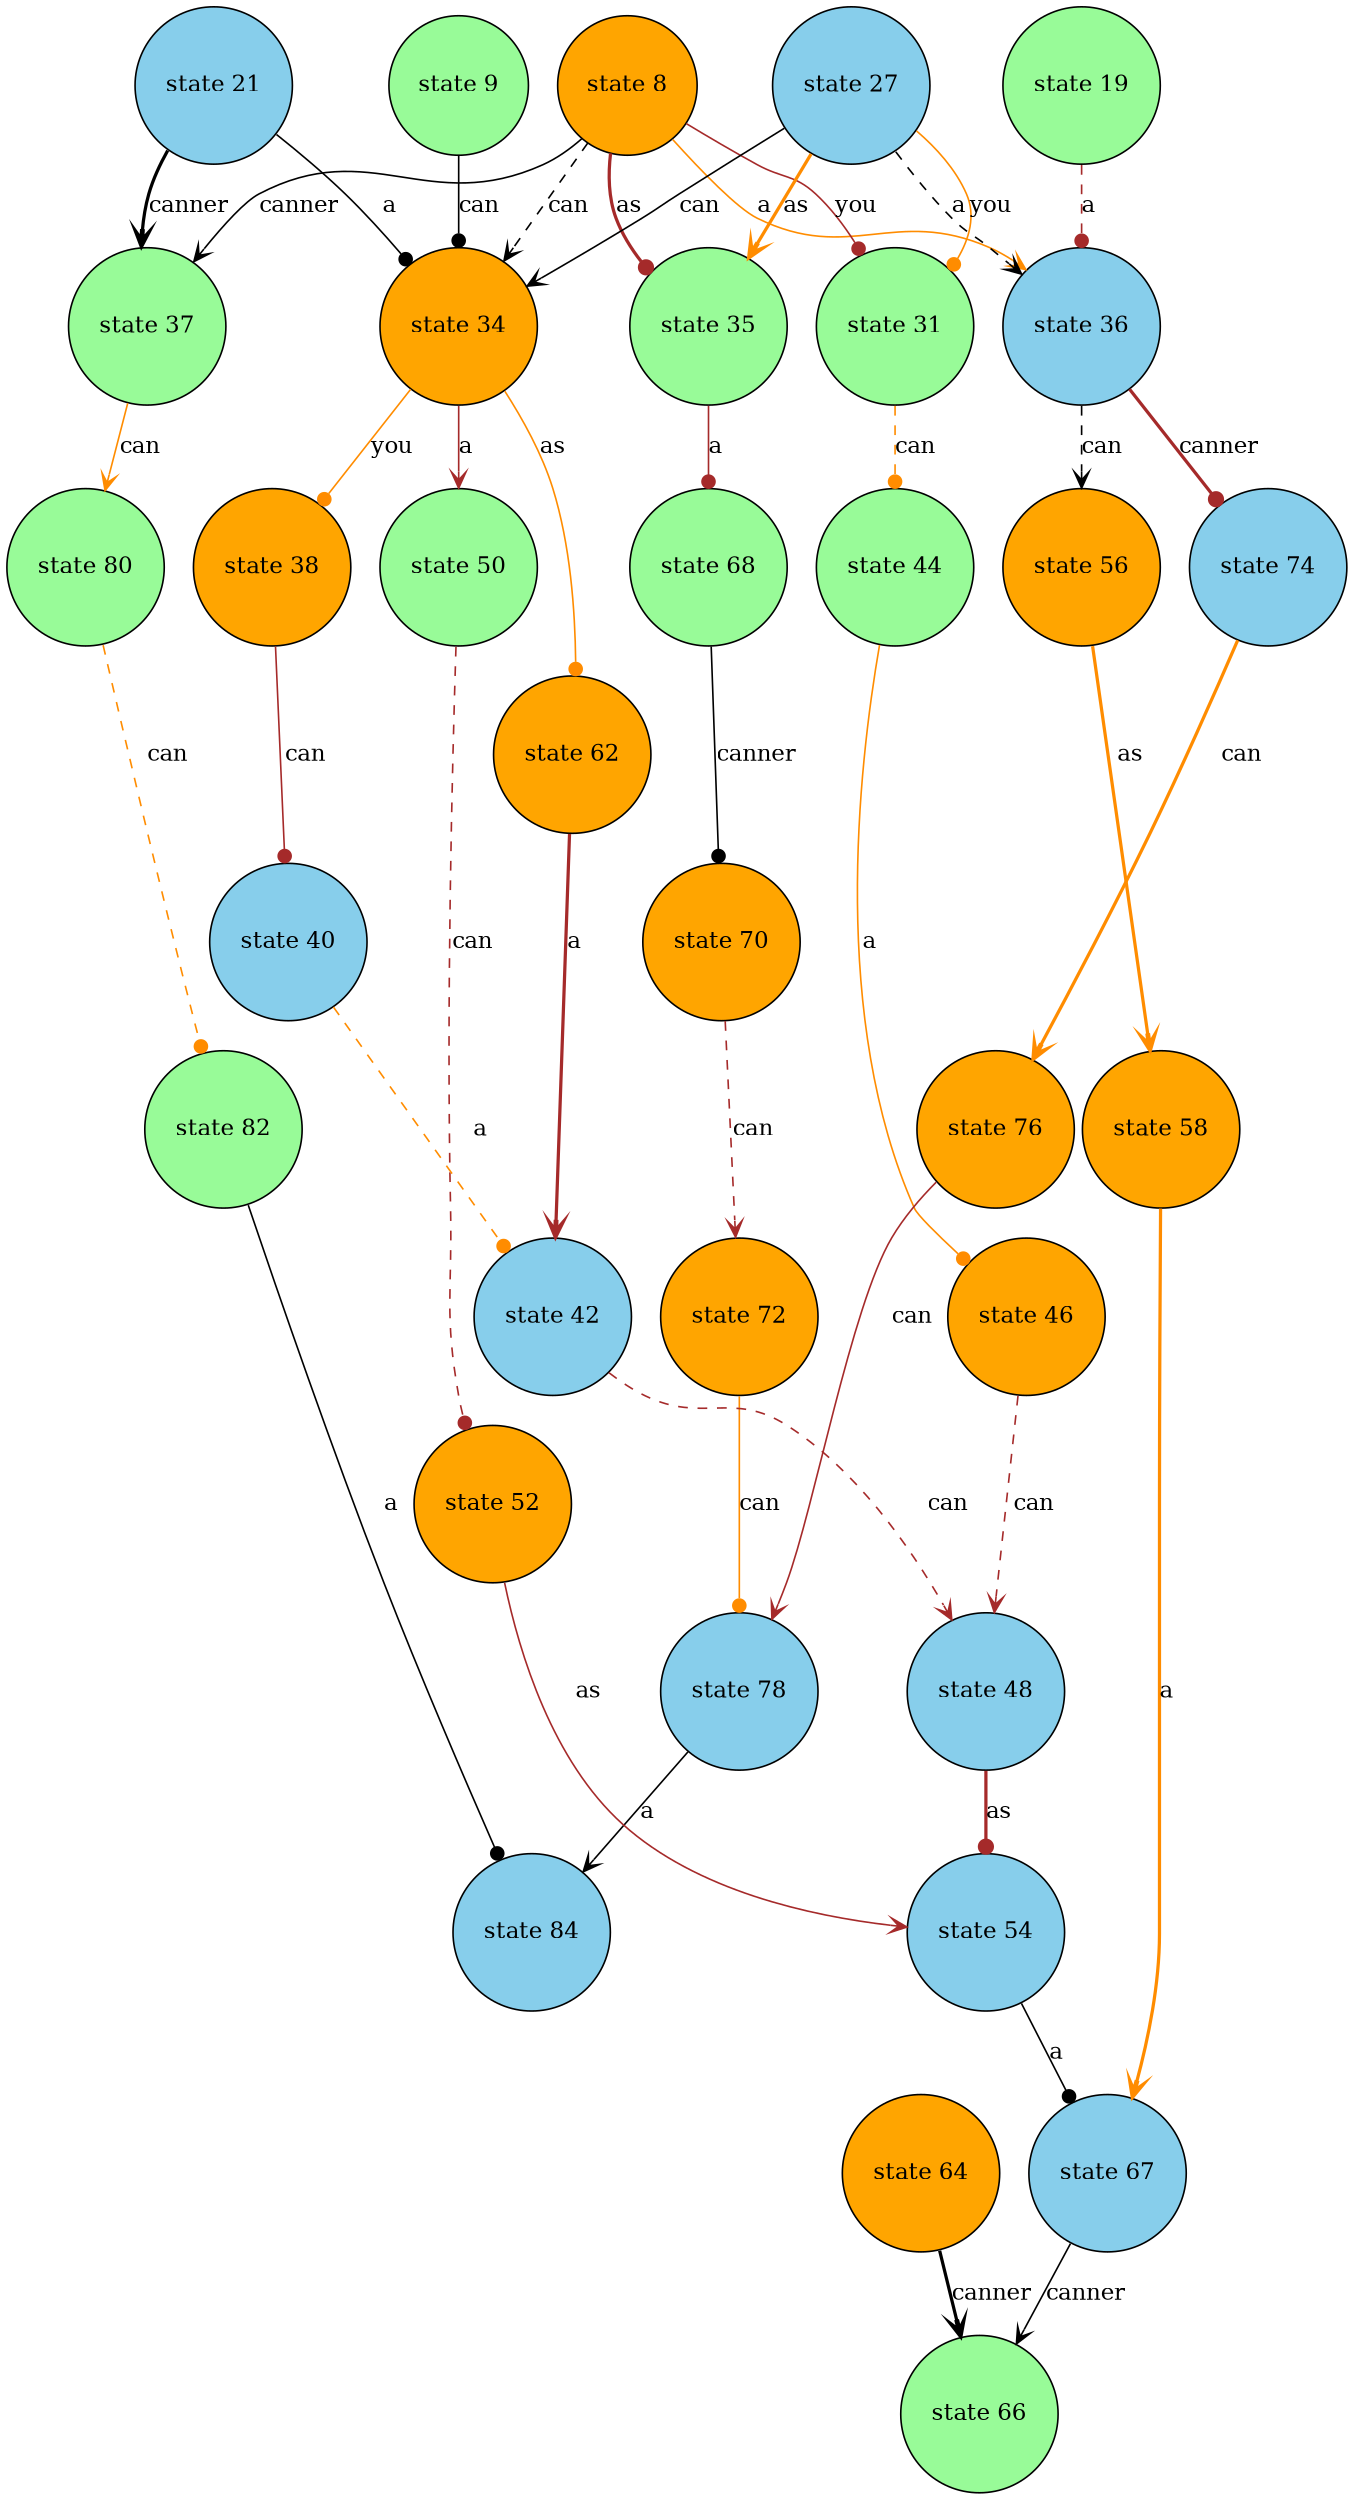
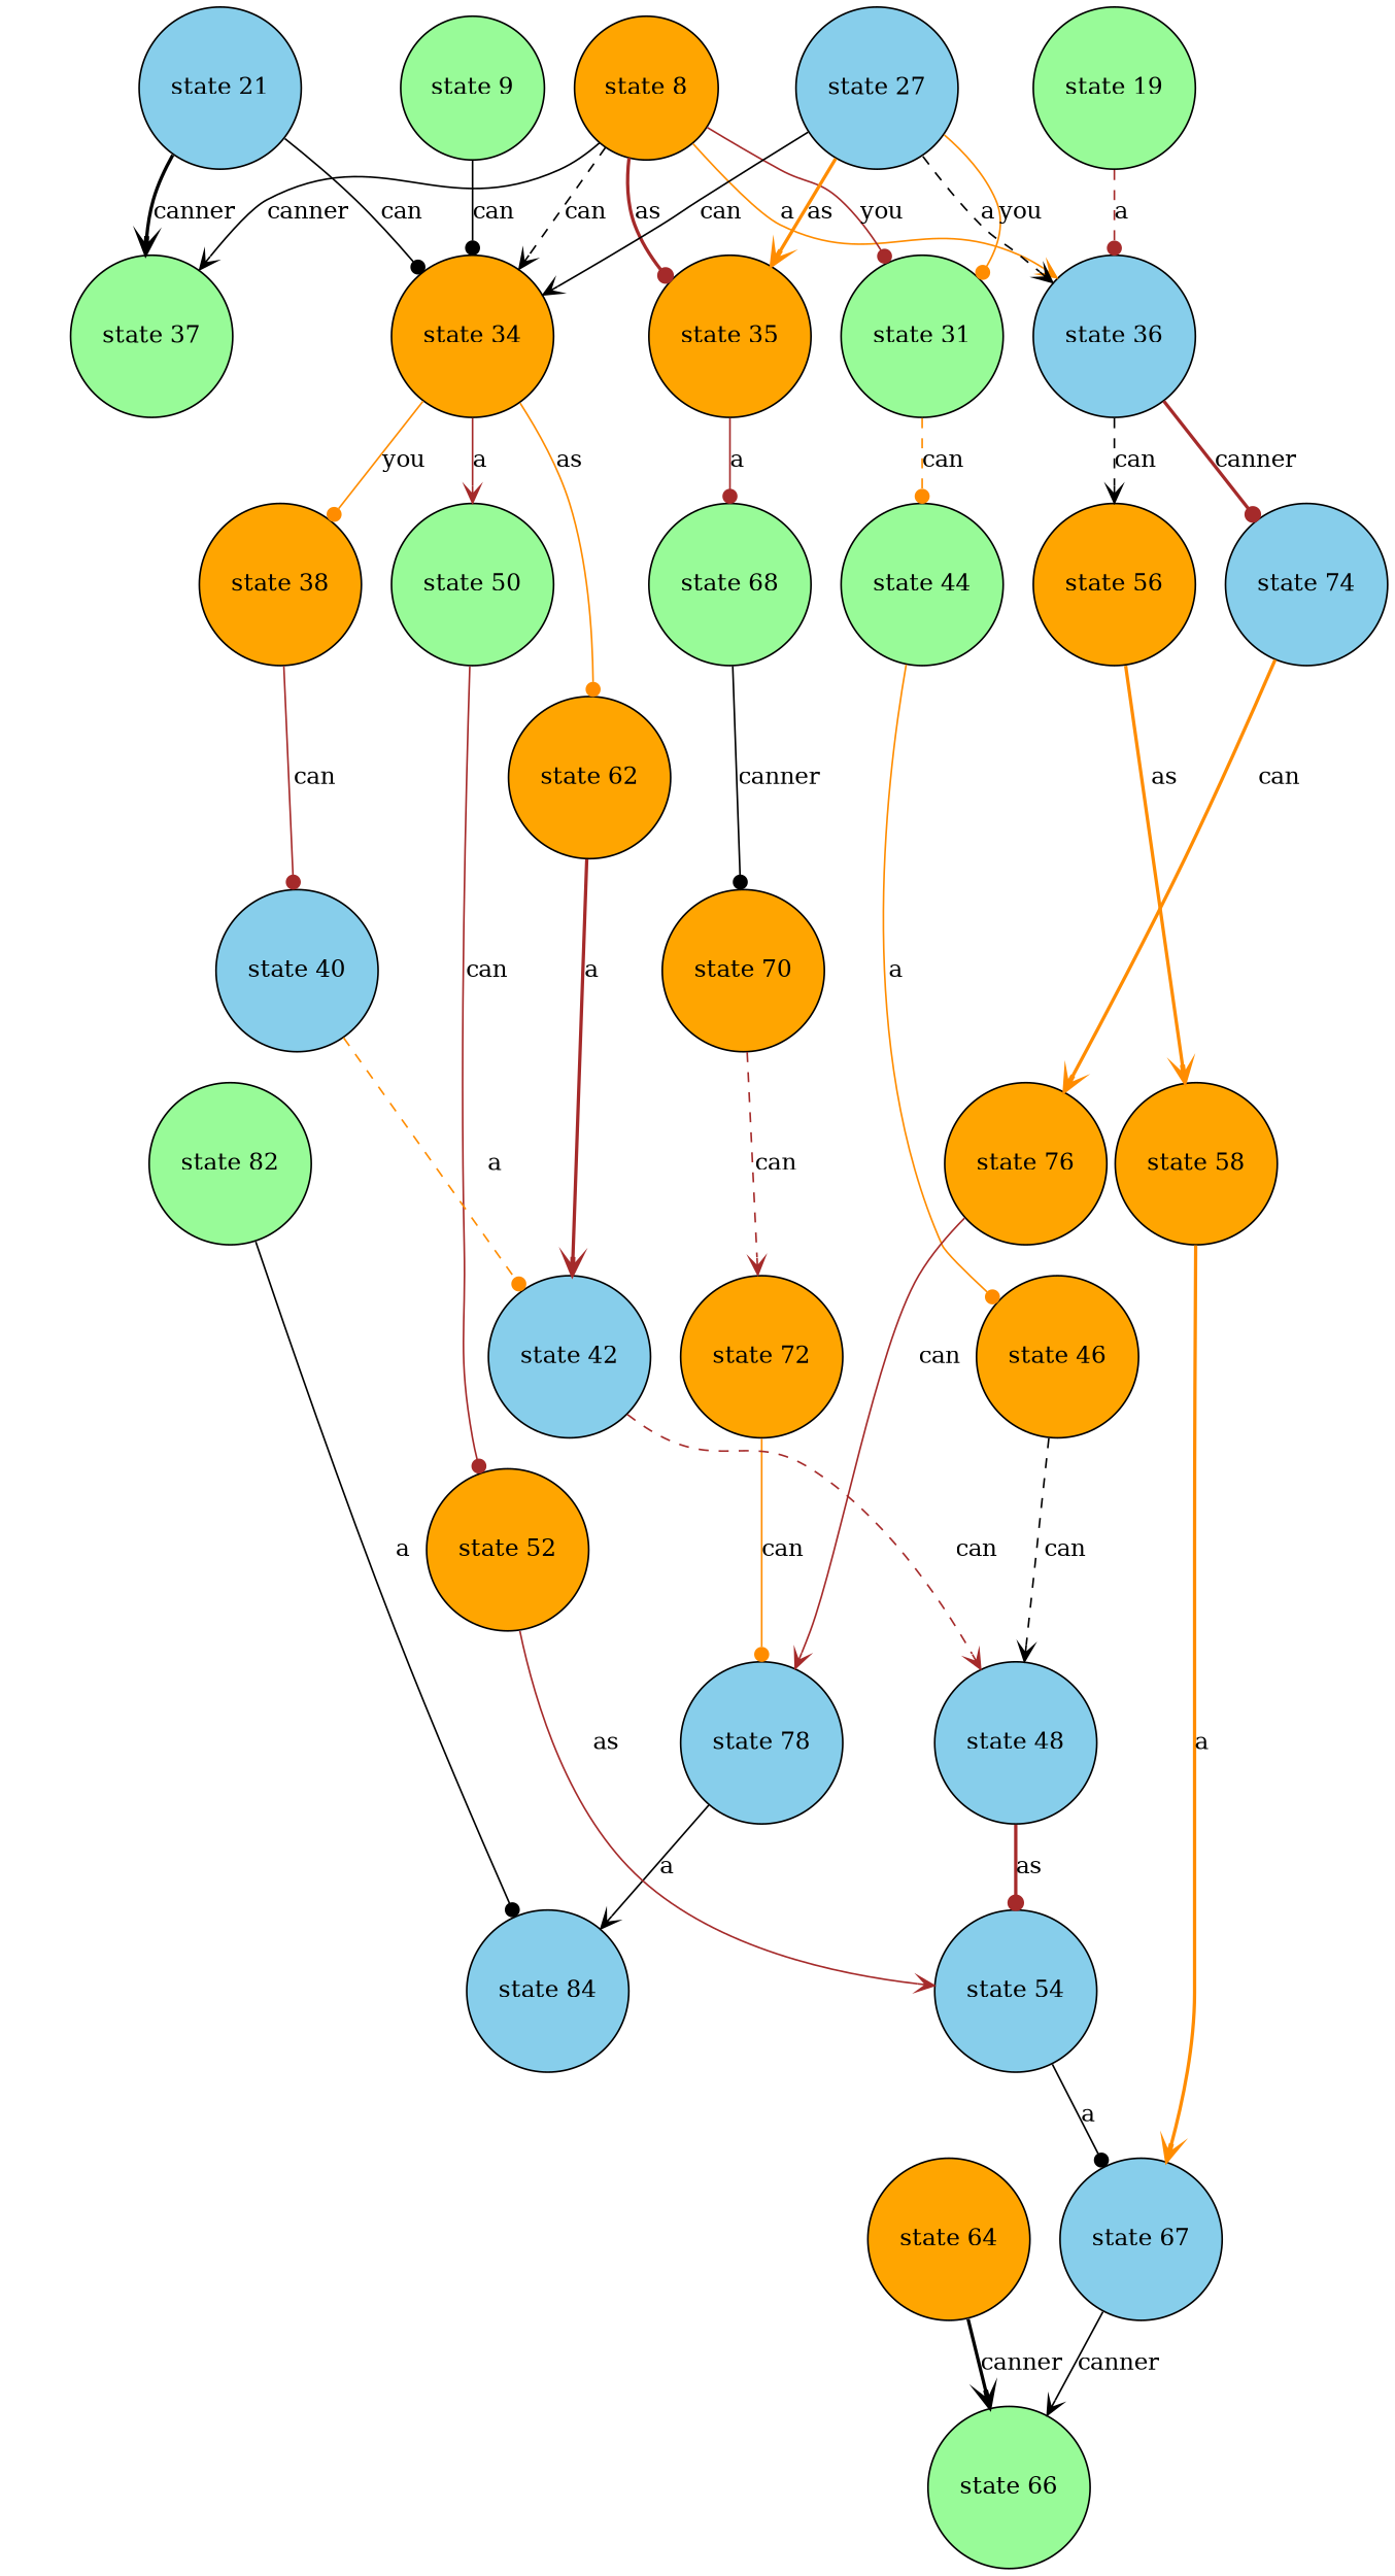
  digraph {
    node [fillcolor=orange ordering=out shape=circle style=filled]
    edge [arrowhead=vee color=brown style=solid]
    "state 56"
    "state 58"
    n3 [fillcolor=skyblue label="state 67"]
    "state 66" [fillcolor=palegreen]
    "state 78" [fillcolor=skyblue]
    "state 84" [fillcolor=skyblue]
    "state 72"
    "state 42" [fillcolor=skyblue]
    "state 48" [fillcolor=skyblue]
    "state 54" [fillcolor=skyblue]
    "state 21" [fillcolor=skyblue]
    "state 37" [fillcolor=palegreen]
    "state 34"
-   "state 80" [fillcolor=palegreen]
    "state 38"
    "state 50" [fillcolor=palegreen]
    "state 62"
    "state 82" [fillcolor=palegreen]
    "state 40" [fillcolor=skyblue]
    "state 52"
    "state 70"
    "state 9" [fillcolor=palegreen]
-   "state 35" [fillcolor=palegreen]
+   "state 35"
    "state 68" [fillcolor=palegreen]
    n25 [label="state 8"]
    "state 36" [fillcolor=skyblue]
    "state 31" [fillcolor=palegreen]
    "state 74" [fillcolor=skyblue]
    "state 44" [fillcolor=palegreen]
    "state 76"
    "state 46"
    "state 19" [fillcolor=palegreen]
    "state 27" [fillcolor=skyblue]
    "state 64"
    "state 56" -> "state 58" [color=darkorange label=as style=bold]
    "state 58" -> n3 [color=darkorange label=a style=bold]
    n3 -> "state 66" [color=black label=canner]
    "state 78" -> "state 84" [color=black label=a]
    "state 72" -> "state 78" [arrowhead=dot color=darkorange label=can]
    "state 42" -> "state 48" [label=can style=dashed]
    "state 48" -> "state 54" [arrowhead=dot label=as style=bold]
    "state 54" -> n3 [arrowhead=dot color=black label=a]
    "state 21" -> "state 37" [color=black label=canner style=bold]
-   "state 21" -> "state 34" [arrowhead=dot color=black label=a]
-   "state 37" -> "state 80" [color=darkorange label=can]
+   "state 21" -> "state 34" [arrowhead=dot color=black label=can]
    "state 34" -> "state 38" [arrowhead=dot color=darkorange label=you]
    "state 34" -> "state 50" [label=a]
    "state 34" -> "state 62" [arrowhead=dot color=darkorange label=as]
-   "state 80" -> "state 82" [arrowhead=dot color=darkorange label=can style=dashed]
    "state 38" -> "state 40" [arrowhead=dot label=can]
-   "state 50" -> "state 52" [arrowhead=dot label=can style=dashed]
+   "state 50" -> "state 52" [arrowhead=dot label=can]
    "state 62" -> "state 42" [label=a style=bold]
    "state 82" -> "state 84" [arrowhead=dot color=black label=a]
    "state 40" -> "state 42" [arrowhead=dot color=darkorange label=a style=dashed]
    "state 52" -> "state 54" [label=as]
    "state 70" -> "state 72" [label=can style=dashed]
    "state 9" -> "state 34" [arrowhead=dot color=black label=can]
    "state 35" -> "state 68" [arrowhead=dot label=a]
    "state 68" -> "state 70" [arrowhead=dot color=black label=canner]
    n25 -> "state 37" [color=black label=canner]
    n25 -> "state 34" [color=black label=can style=dashed]
    n25 -> "state 35" [arrowhead=dot label=as style=bold]
    n25 -> "state 36" [color=darkorange label=a]
    n25 -> "state 31" [arrowhead=dot label=you]
    "state 36" -> "state 56" [color=black label=can style=dashed]
    "state 36" -> "state 74" [arrowhead=dot label=canner style=bold]
    "state 31" -> "state 44" [arrowhead=dot color=darkorange label=can style=dashed]
    "state 74" -> "state 76" [color=darkorange label=can style=bold]
    "state 44" -> "state 46" [arrowhead=dot color=darkorange label=a]
    "state 76" -> "state 78" [label=can]
-   "state 46" -> "state 48" [label=can style=dashed]
+   "state 46" -> "state 48" [color=black label=can style=dashed]
    "state 19" -> "state 36" [arrowhead=dot label=a style=dashed]
    "state 27" -> "state 34" [color=black label=can]
    "state 27" -> "state 35" [color=darkorange label=as style=bold]
    "state 27" -> "state 36" [color=black label=a style=dashed]
    "state 27" -> "state 31" [arrowhead=dot color=darkorange label=you]
    "state 64" -> "state 66" [color=black label=canner style=bold]
  }
